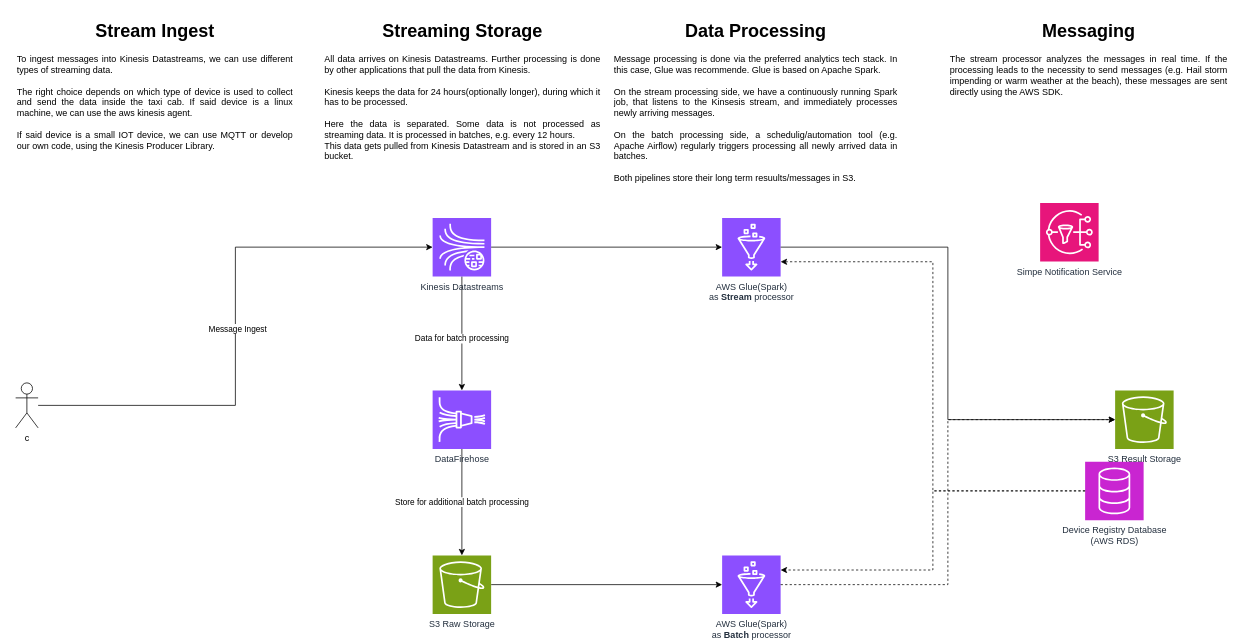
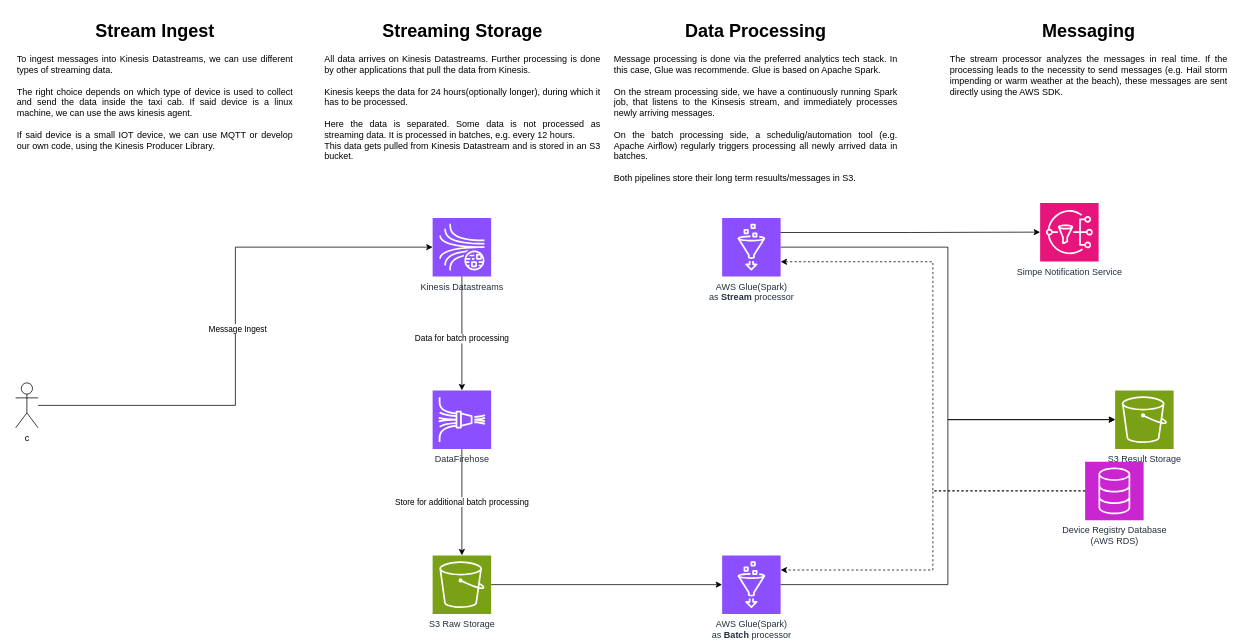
  <mxCell id="0" />
  <mxCell id="1" parent="0" />
  <mxCell id="2" value="Store for additional batch processing" style="edgeStyle=orthogonalEdgeStyle;rounded=0;orthogonalLoop=1;jettySize=auto;html=1;" parent="1" source="3" target="5" edge="1"><mxGeometry relative="1" as="geometry" /></mxCell>
  <mxCell id="3" value="DataFirehose" style="sketch=0;points=[[0,0,0],[0.25,0,0],[0.5,0,0],[0.75,0,0],[1,0,0],[0,1,0],[0.25,1,0],[0.5,1,0],[0.75,1,0],[1,1,0],[0,0.25,0],[0,0.5,0],[0,0.75,0],[1,0.25,0],[1,0.5,0],[1,0.75,0]];outlineConnect=0;fontColor=#232F3E;fillColor=#8C4FFF;strokeColor=#ffffff;dashed=0;verticalLabelPosition=bottom;verticalAlign=top;align=center;html=1;fontSize=12;fontStyle=0;aspect=fixed;shape=mxgraph.aws4.resourceIcon;resIcon=mxgraph.aws4.kinesis_data_firehose;" parent="1" vertex="1"><mxGeometry x="576" y="520" width="78" height="78" as="geometry" /></mxCell>
  <mxCell id="4" style="edgeStyle=orthogonalEdgeStyle;rounded=0;orthogonalLoop=1;jettySize=auto;html=1;" parent="1" source="5" target="16" edge="1"><mxGeometry relative="1" as="geometry" /></mxCell>
  <mxCell id="5" value="S3 Raw Storage" style="sketch=0;points=[[0,0,0],[0.25,0,0],[0.5,0,0],[0.75,0,0],[1,0,0],[0,1,0],[0.25,1,0],[0.5,1,0],[0.75,1,0],[1,1,0],[0,0.25,0],[0,0.5,0],[0,0.75,0],[1,0.25,0],[1,0.5,0],[1,0.75,0]];outlineConnect=0;fontColor=#232F3E;fillColor=#7AA116;strokeColor=#ffffff;dashed=0;verticalLabelPosition=bottom;verticalAlign=top;align=center;html=1;fontSize=12;fontStyle=0;aspect=fixed;shape=mxgraph.aws4.resourceIcon;resIcon=mxgraph.aws4.s3;" parent="1" vertex="1"><mxGeometry x="576" y="740" width="78" height="78" as="geometry" /></mxCell>
  <mxCell id="6" style="edgeStyle=orthogonalEdgeStyle;rounded=0;orthogonalLoop=1;jettySize=auto;html=1;" parent="1" source="8" target="3" edge="1"><mxGeometry relative="1" as="geometry" /></mxCell>
  <mxCell id="7" value="Data for batch processing" style="edgeLabel;html=1;align=center;verticalAlign=middle;resizable=0;points=[];" parent="6" vertex="1" connectable="0"><mxGeometry x="0.079" y="-1" relative="1" as="geometry"><mxPoint as="offset" /></mxGeometry></mxCell>
  <mxCell id="8" value="Kinesis Datastreams" style="sketch=0;points=[[0,0,0],[0.25,0,0],[0.5,0,0],[0.75,0,0],[1,0,0],[0,1,0],[0.25,1,0],[0.5,1,0],[0.75,1,0],[1,1,0],[0,0.25,0],[0,0.5,0],[0,0.75,0],[1,0.25,0],[1,0.5,0],[1,0.75,0]];outlineConnect=0;fontColor=#232F3E;fillColor=#8C4FFF;strokeColor=#ffffff;dashed=0;verticalLabelPosition=bottom;verticalAlign=top;align=center;html=1;fontSize=12;fontStyle=0;aspect=fixed;shape=mxgraph.aws4.resourceIcon;resIcon=mxgraph.aws4.kinesis_data_streams;" parent="1" vertex="1"><mxGeometry x="576" y="290" width="78" height="78" as="geometry" /></mxCell>
  <mxCell id="9" value="AWS Glue(Spark)&lt;div&gt;as &lt;b&gt;Stream&lt;/b&gt; processor&lt;/div&gt;" style="sketch=0;points=[[0,0,0],[0.25,0,0],[0.5,0,0],[0.75,0,0],[1,0,0],[0,1,0],[0.25,1,0],[0.5,1,0],[0.75,1,0],[1,1,0],[0,0.25,0],[0,0.5,0],[0,0.75,0],[1,0.25,0],[1,0.5,0],[1,0.75,0]];outlineConnect=0;fontColor=#232F3E;fillColor=#8C4FFF;strokeColor=#ffffff;dashed=0;verticalLabelPosition=bottom;verticalAlign=top;align=center;html=1;fontSize=12;fontStyle=0;aspect=fixed;shape=mxgraph.aws4.resourceIcon;resIcon=mxgraph.aws4.glue;" parent="1" vertex="1"><mxGeometry x="962" y="290" width="78" height="78" as="geometry" /></mxCell>
  <mxCell id="10" value="c" style="shape=umlActor;verticalLabelPosition=bottom;verticalAlign=top;html=1;" parent="1" vertex="1"><mxGeometry x="20" y="510" width="30" height="60" as="geometry" /></mxCell>
  <mxCell id="11" style="edgeStyle=orthogonalEdgeStyle;rounded=0;orthogonalLoop=1;jettySize=auto;html=1;entryX=0;entryY=0.5;entryDx=0;entryDy=0;entryPerimeter=0;" parent="1" source="10" target="8" edge="1"><mxGeometry relative="1" as="geometry" /></mxCell>
  <mxCell id="12" value="Message Ingest" style="edgeLabel;html=1;align=center;verticalAlign=middle;resizable=0;points=[];" parent="11" vertex="1" connectable="0"><mxGeometry x="-0.007" y="-2" relative="1" as="geometry"><mxPoint as="offset" /></mxGeometry></mxCell>
  <mxCell id="13" value="&lt;h1 style=&quot;text-align: center; margin-top: 0px;&quot;&gt;Stream Ingest&lt;/h1&gt;&lt;p&gt;&lt;/p&gt;&lt;div style=&quot;text-align: justify;&quot;&gt;&lt;span style=&quot;background-color: transparent; color: light-dark(rgb(0, 0, 0), rgb(255, 255, 255));&quot;&gt;To ingest messages into Kinesis Datastreams, we can use different types of streaming data.&lt;/span&gt;&lt;/div&gt;&lt;div style=&quot;text-align: justify;&quot;&gt;&lt;br&gt;&lt;/div&gt;&lt;div style=&quot;text-align: justify;&quot;&gt;&lt;span style=&quot;background-color: transparent; color: light-dark(rgb(0, 0, 0), rgb(255, 255, 255));&quot;&gt;The right choice depends on which type of device is used to collect and send the data inside the taxi cab. If said device is a linux machine, we can use the aws kinesis agent.&lt;/span&gt;&lt;/div&gt;&lt;div style=&quot;text-align: justify;&quot;&gt;&lt;br&gt;&lt;/div&gt;&lt;div style=&quot;text-align: justify;&quot;&gt;&lt;span style=&quot;background-color: transparent; color: light-dark(rgb(0, 0, 0), rgb(255, 255, 255));&quot;&gt;If said device is a small IOT device, we can use MQTT or develop our own code, using the Kinesis Producer Library.&lt;/span&gt;&lt;/div&gt;&lt;p&gt;&lt;/p&gt;" style="text;html=1;whiteSpace=wrap;overflow=hidden;rounded=0;" parent="1" vertex="1"><mxGeometry x="20" y="20" width="370" height="200" as="geometry" /></mxCell>
  <mxCell id="14" value="&lt;h1 style=&quot;text-align: center; margin-top: 0px;&quot;&gt;Streaming Storage&lt;/h1&gt;&lt;p&gt;&lt;/p&gt;&lt;div style=&quot;text-align: justify;&quot;&gt;All data arrives on Kinesis Datastreams. Further processing is done by other applications that pull the data from Kinesis.&lt;/div&gt;&lt;div style=&quot;text-align: justify;&quot;&gt;&lt;br&gt;&lt;/div&gt;&lt;div style=&quot;text-align: justify;&quot;&gt;Kinesis keeps the data for 24 hours(optionally longer), during which it has to be processed.&lt;/div&gt;&lt;div style=&quot;text-align: justify;&quot;&gt;&lt;br&gt;&lt;/div&gt;&lt;div style=&quot;&quot;&gt;&lt;div style=&quot;text-align: justify;&quot;&gt;&lt;span style=&quot;background-color: transparent; color: light-dark(rgb(0, 0, 0), rgb(255, 255, 255));&quot;&gt;Here the data is separated. Some data is not processed as streaming data. It is processed in batches, e.g. every 12 hours.&lt;/span&gt;&lt;/div&gt;&lt;div style=&quot;text-align: justify;&quot;&gt;&lt;span style=&quot;background-color: transparent; color: light-dark(rgb(0, 0, 0), rgb(255, 255, 255));&quot;&gt;This data gets pulled from Kinesis Datastream and is stored in an S3 bucket.&lt;/span&gt;&lt;/div&gt;&lt;/div&gt;&lt;p&gt;&lt;/p&gt;" style="text;html=1;whiteSpace=wrap;overflow=hidden;rounded=0;" parent="1" vertex="1"><mxGeometry x="430" y="20" width="370" height="200" as="geometry" /></mxCell>
  <mxCell id="15" value="Device Registry Database&lt;div&gt;(AWS RDS)&lt;/div&gt;" style="sketch=0;points=[[0,0,0],[0.25,0,0],[0.5,0,0],[0.75,0,0],[1,0,0],[0,1,0],[0.25,1,0],[0.5,1,0],[0.75,1,0],[1,1,0],[0,0.25,0],[0,0.5,0],[0,0.75,0],[1,0.25,0],[1,0.5,0],[1,0.75,0]];outlineConnect=0;fontColor=#232F3E;fillColor=#C925D1;strokeColor=#ffffff;dashed=0;verticalLabelPosition=bottom;verticalAlign=top;align=center;html=1;fontSize=12;fontStyle=0;aspect=fixed;shape=mxgraph.aws4.resourceIcon;resIcon=mxgraph.aws4.database;" parent="1" vertex="1"><mxGeometry x="1446" y="615" width="78" height="78" as="geometry" /></mxCell>
  <mxCell id="16" value="AWS Glue(Spark)&lt;div&gt;as &lt;b&gt;Batch&lt;/b&gt; processor&lt;/div&gt;" style="sketch=0;points=[[0,0,0],[0.25,0,0],[0.5,0,0],[0.75,0,0],[1,0,0],[0,1,0],[0.25,1,0],[0.5,1,0],[0.75,1,0],[1,1,0],[0,0.25,0],[0,0.5,0],[0,0.75,0],[1,0.25,0],[1,0.5,0],[1,0.75,0]];outlineConnect=0;fontColor=#232F3E;fillColor=#8C4FFF;strokeColor=#ffffff;dashed=0;verticalLabelPosition=bottom;verticalAlign=top;align=center;html=1;fontSize=12;fontStyle=0;aspect=fixed;shape=mxgraph.aws4.resourceIcon;resIcon=mxgraph.aws4.glue;" parent="1" vertex="1"><mxGeometry x="962" y="740" width="78" height="78" as="geometry" /></mxCell>
  <mxCell id="17" value="S3 Result Storage" style="sketch=0;points=[[0,0,0],[0.25,0,0],[0.5,0,0],[0.75,0,0],[1,0,0],[0,1,0],[0.25,1,0],[0.5,1,0],[0.75,1,0],[1,1,0],[0,0.25,0],[0,0.5,0],[0,0.75,0],[1,0.25,0],[1,0.5,0],[1,0.75,0]];outlineConnect=0;fontColor=#232F3E;fillColor=#7AA116;strokeColor=#ffffff;dashed=0;verticalLabelPosition=bottom;verticalAlign=top;align=center;html=1;fontSize=12;fontStyle=0;aspect=fixed;shape=mxgraph.aws4.resourceIcon;resIcon=mxgraph.aws4.s3;" parent="1" vertex="1"><mxGeometry x="1486" y="520" width="78" height="78" as="geometry" /></mxCell>
- <mxCell id="18" style="edgeStyle=orthogonalEdgeStyle;rounded=0;orthogonalLoop=1;jettySize=auto;html=1;entryX=0;entryY=0.5;entryDx=0;entryDy=0;entryPerimeter=0;dashed=1;" parent="1" source="16" target="17" edge="1"><mxGeometry relative="1" as="geometry" /></mxCell>
- <mxCell id="19" style="edgeStyle=orthogonalEdgeStyle;rounded=0;orthogonalLoop=1;jettySize=auto;html=1;entryX=0;entryY=0.5;entryDx=0;entryDy=0;entryPerimeter=0;" parent="1" source="8" target="9" edge="1"><mxGeometry relative="1" as="geometry" /></mxCell>
+ <mxCell id="18" style="edgeStyle=orthogonalEdgeStyle;rounded=0;orthogonalLoop=1;jettySize=auto;html=1;entryX=0;entryY=0.5;entryDx=0;entryDy=0;entryPerimeter=0;" parent="1" source="16" target="17" edge="1"><mxGeometry relative="1" as="geometry" /></mxCell>
  <mxCell id="20" style="edgeStyle=orthogonalEdgeStyle;rounded=0;orthogonalLoop=1;jettySize=auto;html=1;entryX=0;entryY=0.5;entryDx=0;entryDy=0;entryPerimeter=0;" parent="1" source="9" target="17" edge="1"><mxGeometry relative="1" as="geometry" /></mxCell>
  <mxCell id="21" value="&lt;h1 style=&quot;text-align: center; margin-top: 0px;&quot;&gt;Data Processing&lt;/h1&gt;&lt;p&gt;&lt;/p&gt;&lt;div style=&quot;text-align: justify;&quot;&gt;Message processing is done via the preferred analytics tech stack. In this case, Glue was recommende. Glue is based on Apache Spark.&lt;/div&gt;&lt;div style=&quot;text-align: justify;&quot;&gt;&lt;br&gt;&lt;/div&gt;&lt;div style=&quot;&quot;&gt;&lt;div style=&quot;text-align: justify;&quot;&gt;&lt;span style=&quot;background-color: transparent; color: light-dark(rgb(0, 0, 0), rgb(255, 255, 255));&quot;&gt;On the stream processing side, we have a continuously running Spark job, that listens to the Kinsesis stream, and immediately processes newly arriving messages.&lt;/span&gt;&lt;/div&gt;&lt;div style=&quot;text-align: justify;&quot;&gt;&lt;br&gt;&lt;/div&gt;&lt;div style=&quot;text-align: justify;&quot;&gt;&lt;span style=&quot;background-color: transparent; color: light-dark(rgb(0, 0, 0), rgb(255, 255, 255));&quot;&gt;On the batch processing side, a schedulig/automation tool (e.g. Apache Airflow) regularly triggers processing all newly arrived data in batches.&lt;/span&gt;&lt;/div&gt;&lt;/div&gt;&lt;div style=&quot;text-align: justify;&quot;&gt;&lt;br&gt;&lt;/div&gt;&lt;div style=&quot;text-align: justify;&quot;&gt;Both pipelines store their long term resuults/messages in S3.&lt;/div&gt;&lt;p&gt;&lt;/p&gt;" style="text;html=1;whiteSpace=wrap;overflow=hidden;rounded=0;" parent="1" vertex="1"><mxGeometry x="816" y="20" width="380" height="260" as="geometry" /></mxCell>
  <mxCell id="22" value="&lt;h1 style=&quot;text-align: center; margin-top: 0px;&quot;&gt;Messaging&lt;/h1&gt;&lt;p&gt;&lt;/p&gt;&lt;div style=&quot;&quot;&gt;&lt;div style=&quot;text-align: justify;&quot;&gt;&lt;span style=&quot;background-color: transparent;&quot;&gt;The stream processor analyzes the messages in real time. If the processing leads to the necessity to send messages (e.g. Hail storm impending or warm weather at the beach), these messages are sent directly using the AWS SDK.&lt;/span&gt;&lt;/div&gt;&lt;div style=&quot;text-align: justify;&quot;&gt;&lt;br&gt;&lt;/div&gt;&lt;/div&gt;&lt;div style=&quot;&quot;&gt;&lt;br&gt;&lt;/div&gt;&lt;p&gt;&lt;/p&gt;" style="text;html=1;whiteSpace=wrap;overflow=hidden;rounded=0;" parent="1" vertex="1"><mxGeometry x="1264" y="20" width="372" height="230" as="geometry" /></mxCell>
  <mxCell id="23" value="Simpe Notification Service" style="sketch=0;points=[[0,0,0],[0.25,0,0],[0.5,0,0],[0.75,0,0],[1,0,0],[0,1,0],[0.25,1,0],[0.5,1,0],[0.75,1,0],[1,1,0],[0,0.25,0],[0,0.5,0],[0,0.75,0],[1,0.25,0],[1,0.5,0],[1,0.75,0]];outlineConnect=0;fontColor=#232F3E;fillColor=#E7157B;strokeColor=#ffffff;dashed=0;verticalLabelPosition=bottom;verticalAlign=top;align=center;html=1;fontSize=12;fontStyle=0;aspect=fixed;shape=mxgraph.aws4.resourceIcon;resIcon=mxgraph.aws4.sns;" parent="1" vertex="1"><mxGeometry x="1386" y="270" width="78" height="78" as="geometry" /></mxCell>
  <mxCell id="24" style="edgeStyle=orthogonalEdgeStyle;rounded=0;orthogonalLoop=1;jettySize=auto;html=1;exitX=0;exitY=0.5;exitDx=0;exitDy=0;exitPerimeter=0;entryX=1;entryY=0.75;entryDx=0;entryDy=0;entryPerimeter=0;dashed=1;" parent="1" source="15" target="9" edge="1"><mxGeometry relative="1" as="geometry" /></mxCell>
  <mxCell id="25" style="edgeStyle=orthogonalEdgeStyle;rounded=0;orthogonalLoop=1;jettySize=auto;html=1;entryX=1;entryY=0.25;entryDx=0;entryDy=0;entryPerimeter=0;dashed=1;" parent="1" source="15" target="16" edge="1"><mxGeometry relative="1" as="geometry" /></mxCell>
+ <mxCell id="26" style="edgeStyle=orthogonalEdgeStyle;rounded=0;orthogonalLoop=1;jettySize=auto;html=1;exitX=1;exitY=0.25;exitDx=0;exitDy=0;exitPerimeter=0;entryX=0;entryY=0.5;entryDx=0;entryDy=0;entryPerimeter=0;" parent="1" source="9" target="23" edge="1"><mxGeometry relative="1" as="geometry" /></mxCell>
